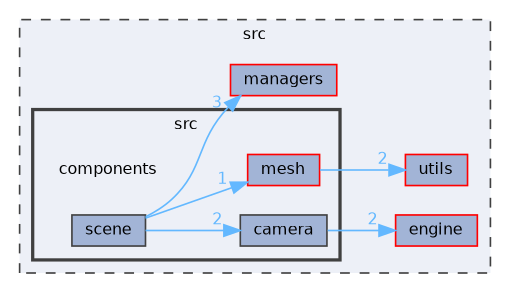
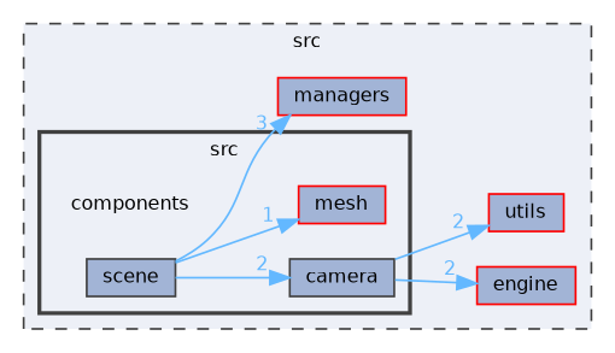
  digraph {
    compound=true
    rankdir=LR
    node [fontname=Helvetica fontsize=10 shape=box color=red fillcolor="#a2b4d6" style=filled]
    edge [color=steelblue1 fontcolor=steelblue1 fontname=Helvetica fontsize=10 headlabel=2 labeldistance=1.5 labelfontname=Helvetica labelfontsize=10]
    n1 [height=0.2 label=components shape=plaintext width=0.4 color="" fillcolor="" style=""]
    n2 [color=grey25 height=0.2 label=camera width=0.4]
    n3 [height=0.2 label=mesh width=0.4]
    n4 [color=grey25 height=0.2 label=scene width=0.4]
    n5 [height=0.2 label=engine width=0.4]
    n6 [height=0.2 label=utils width=0.4]
    n7 [height=0.2 label=managers width=0.4]
    subgraph cluster_1 {
      bgcolor="#edf0f7"
      fontname=Helvetica
      fontsize=10
      label=src
      pencolor=grey25
      style="filled,dashed"
      n5
      n6
      n7
      subgraph cluster_2 {
        bgcolor="#edf0f7"
        fontname=Helvetica
        fontsize=10
        label=src
        pencolor=grey25
        style="filled,bold"
        n1
        n2
        n3
        n4
      }
    }
    n2 -> n5
-   n3 -> n6
+   n2 -> n6
    n4 -> n2
    n4 -> n3 [headlabel=1]
    n4 -> n7 [headlabel=3]
  }
